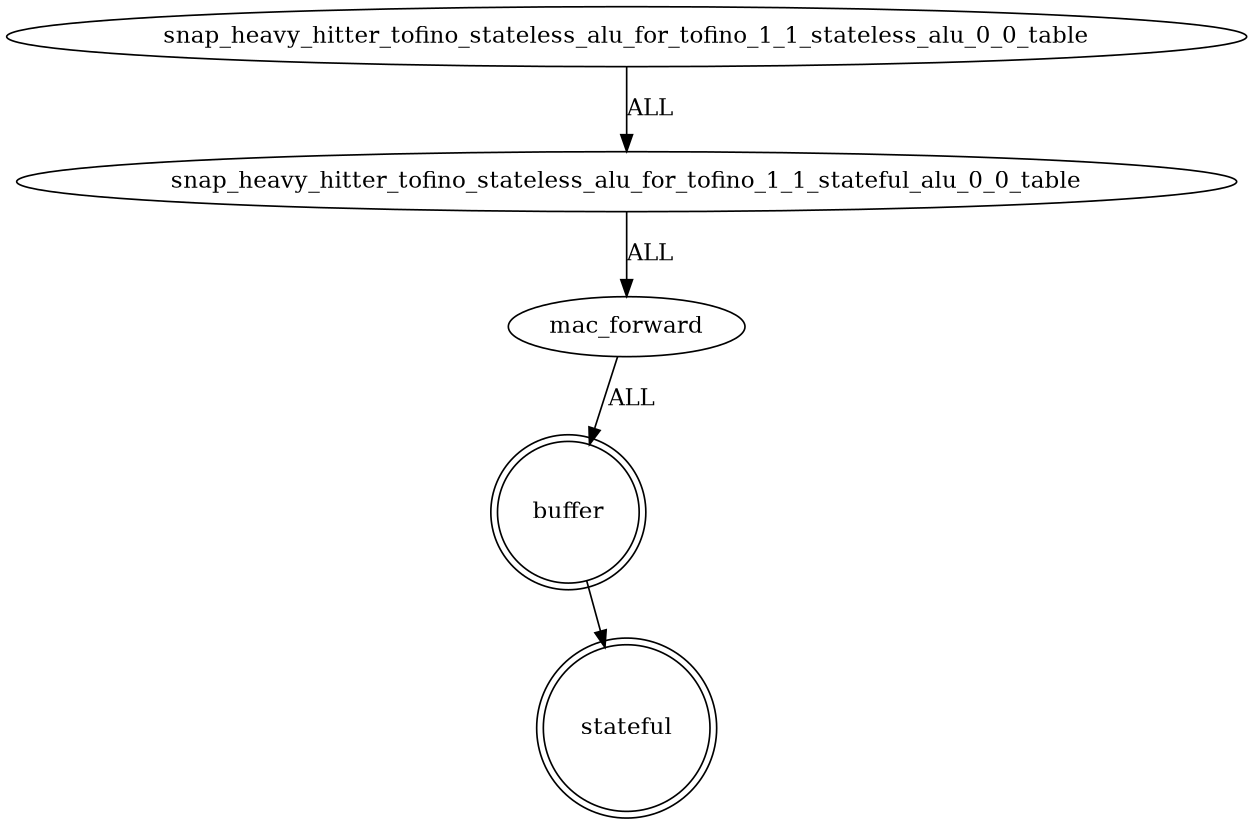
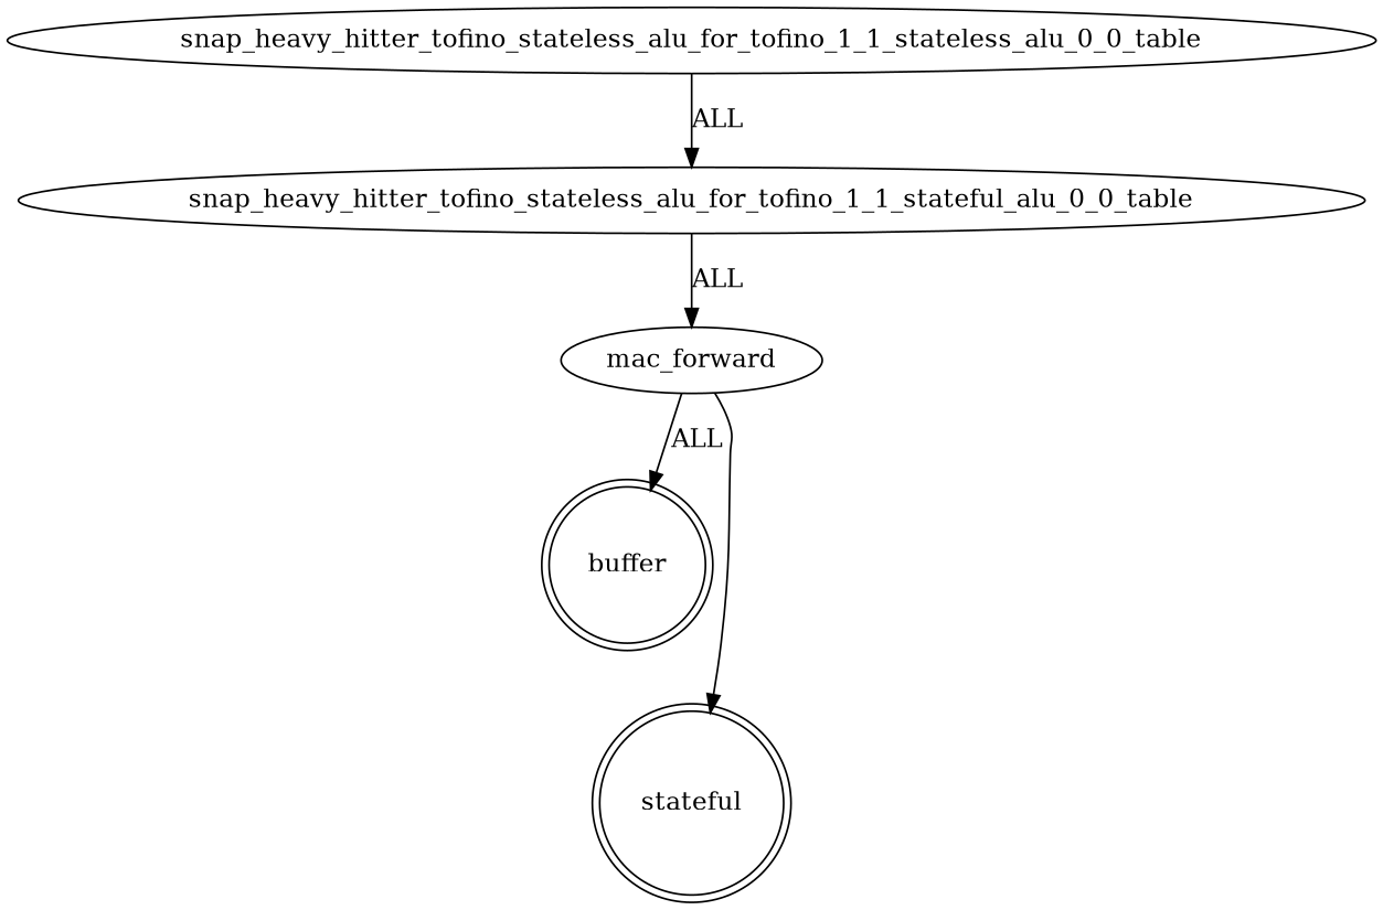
  digraph {
    node [shape=ellipse]
    edge [arrowhead=normal]
    buffer [shape=doublecircle]
    n2 [label=stateful shape=doublecircle]
    snap_heavy_hitter_tofino_stateless_alu_for_tofino_1_1_stateless_alu_0_0_table
    snap_heavy_hitter_tofino_stateless_alu_for_tofino_1_1_stateful_alu_0_0_table
    mac_forward
-   buffer -> n2
+   mac_forward -> n2
    snap_heavy_hitter_tofino_stateless_alu_for_tofino_1_1_stateless_alu_0_0_table -> snap_heavy_hitter_tofino_stateless_alu_for_tofino_1_1_stateful_alu_0_0_table [label=ALL]
    snap_heavy_hitter_tofino_stateless_alu_for_tofino_1_1_stateful_alu_0_0_table -> mac_forward [label=ALL]
    mac_forward -> buffer [label=ALL]
  }
